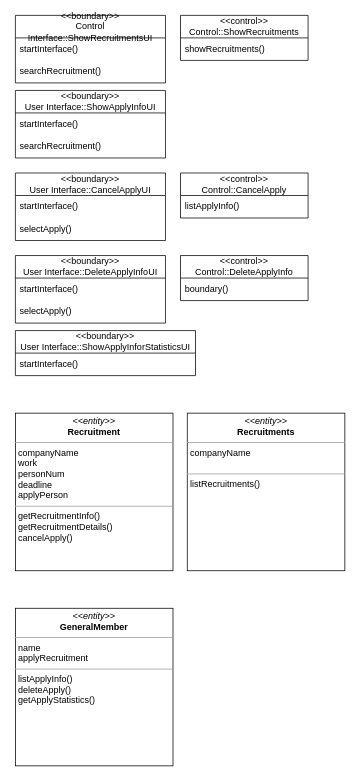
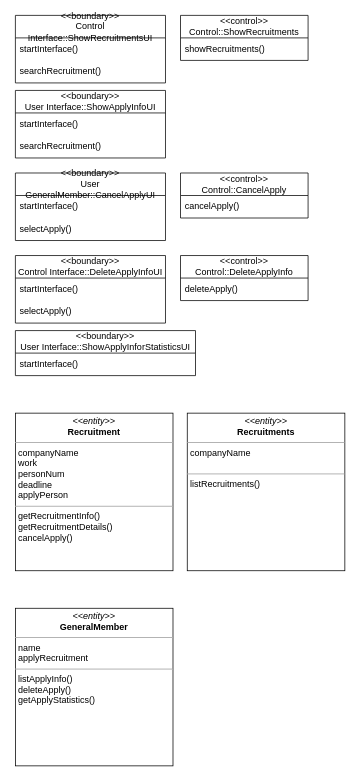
  <mxCell id="0" />
  <mxCell id="1" parent="0" />
  <mxCell id="2" value="&amp;lt;&amp;lt;boundary&amp;gt;&amp;gt;&lt;br&gt;Control Interface::ShowRecruitmentsUI" style="swimlane;fontStyle=0;childLayout=stackLayout;horizontal=1;startSize=30;horizontalStack=0;resizeParent=1;resizeParentMax=0;resizeLast=0;collapsible=1;marginBottom=0;whiteSpace=wrap;html=1;" parent="1" vertex="1"><mxGeometry x="20" y="20" width="200" height="90" as="geometry" /></mxCell>
  <mxCell id="3" value="startInterface()" style="text;strokeColor=none;fillColor=none;align=left;verticalAlign=middle;spacingLeft=4;spacingRight=4;overflow=hidden;points=[[0,0.5],[1,0.5]];portConstraint=eastwest;rotatable=0;whiteSpace=wrap;html=1;" parent="2" vertex="1"><mxGeometry y="30" width="200" height="30" as="geometry" /></mxCell>
  <mxCell id="4" value="searchRecruitment()" style="text;strokeColor=none;fillColor=none;align=left;verticalAlign=middle;spacingLeft=4;spacingRight=4;overflow=hidden;points=[[0,0.5],[1,0.5]];portConstraint=eastwest;rotatable=0;whiteSpace=wrap;html=1;" parent="2" vertex="1"><mxGeometry y="60" width="200" height="30" as="geometry" /></mxCell>
  <mxCell id="5" value="&amp;lt;&amp;lt;control&amp;gt;&amp;gt;&lt;br&gt;Control::ShowRecruitments" style="swimlane;fontStyle=0;childLayout=stackLayout;horizontal=1;startSize=30;horizontalStack=0;resizeParent=1;resizeParentMax=0;resizeLast=0;collapsible=1;marginBottom=0;whiteSpace=wrap;html=1;" parent="1" vertex="1"><mxGeometry x="240" y="20" width="170" height="60" as="geometry" /></mxCell>
  <mxCell id="6" value="showRecruitments()" style="text;strokeColor=none;fillColor=none;align=left;verticalAlign=middle;spacingLeft=4;spacingRight=4;overflow=hidden;points=[[0,0.5],[1,0.5]];portConstraint=eastwest;rotatable=0;whiteSpace=wrap;html=1;" parent="5" vertex="1"><mxGeometry y="30" width="170" height="30" as="geometry" /></mxCell>
  <mxCell id="7" value="&lt;p style=&quot;margin:0px;margin-top:4px;text-align:center;&quot;&gt;&lt;i&gt;&amp;lt;&amp;lt;entity&amp;gt;&amp;gt;&lt;/i&gt;&lt;br&gt;&lt;b&gt;Recruitment&lt;/b&gt;&lt;/p&gt;&lt;hr size=&quot;1&quot;&gt;&lt;p style=&quot;margin:0px;margin-left:4px;&quot;&gt;&lt;span style=&quot;background-color: initial;&quot;&gt;companyName&lt;/span&gt;&lt;br&gt;&lt;/p&gt;&lt;p style=&quot;margin:0px;margin-left:4px;&quot;&gt;&lt;span style=&quot;background-color: initial;&quot;&gt;work&lt;/span&gt;&lt;/p&gt;&lt;p style=&quot;margin:0px;margin-left:4px;&quot;&gt;&lt;span style=&quot;background-color: initial;&quot;&gt;personNum&lt;/span&gt;&lt;/p&gt;&lt;p style=&quot;margin:0px;margin-left:4px;&quot;&gt;deadline&lt;/p&gt;&lt;p style=&quot;margin:0px;margin-left:4px;&quot;&gt;applyPerson&lt;/p&gt;&lt;hr size=&quot;1&quot;&gt;&lt;p style=&quot;margin:0px;margin-left:4px;&quot;&gt;getRecruitmentInfo()&lt;/p&gt;&lt;p style=&quot;margin:0px;margin-left:4px;&quot;&gt;getRecruitmentDetails()&lt;/p&gt;&lt;p style=&quot;margin:0px;margin-left:4px;&quot;&gt;cancelApply()&lt;/p&gt;" style="verticalAlign=top;align=left;overflow=fill;fontSize=12;fontFamily=Helvetica;html=1;" parent="1" vertex="1"><mxGeometry x="20" y="550" width="210" height="210" as="geometry" /></mxCell>
  <mxCell id="8" value="&lt;p style=&quot;margin:0px;margin-top:4px;text-align:center;&quot;&gt;&lt;i&gt;&amp;lt;&amp;lt;entity&amp;gt;&amp;gt;&lt;/i&gt;&lt;br&gt;&lt;b&gt;Recruitments&lt;/b&gt;&lt;/p&gt;&lt;hr size=&quot;1&quot;&gt;&lt;p style=&quot;margin:0px;margin-left:4px;&quot;&gt;companyName&lt;/p&gt;&lt;p style=&quot;margin:0px;margin-left:4px;&quot;&gt;&lt;br&gt;&lt;/p&gt;&lt;hr size=&quot;1&quot;&gt;&lt;p style=&quot;margin:0px;margin-left:4px;&quot;&gt;listRecruitments()&lt;/p&gt;&lt;p style=&quot;margin:0px;margin-left:4px;&quot;&gt;&lt;br&gt;&lt;/p&gt;" style="verticalAlign=top;align=left;overflow=fill;fontSize=12;fontFamily=Helvetica;html=1;" parent="1" vertex="1"><mxGeometry x="249" y="550" width="210" height="210" as="geometry" /></mxCell>
  <mxCell id="9" value="&amp;lt;&amp;lt;boundary&amp;gt;&amp;gt;&lt;br&gt;User Interface::ShowApplyInfoUI" style="swimlane;fontStyle=0;childLayout=stackLayout;horizontal=1;startSize=30;horizontalStack=0;resizeParent=1;resizeParentMax=0;resizeLast=0;collapsible=1;marginBottom=0;whiteSpace=wrap;html=1;" parent="1" vertex="1"><mxGeometry x="20" y="120" width="200" height="90" as="geometry" /></mxCell>
  <mxCell id="10" value="startInterface()" style="text;strokeColor=none;fillColor=none;align=left;verticalAlign=middle;spacingLeft=4;spacingRight=4;overflow=hidden;points=[[0,0.5],[1,0.5]];portConstraint=eastwest;rotatable=0;whiteSpace=wrap;html=1;" parent="9" vertex="1"><mxGeometry y="30" width="200" height="30" as="geometry" /></mxCell>
  <mxCell id="11" value="searchRecruitment()" style="text;strokeColor=none;fillColor=none;align=left;verticalAlign=middle;spacingLeft=4;spacingRight=4;overflow=hidden;points=[[0,0.5],[1,0.5]];portConstraint=eastwest;rotatable=0;whiteSpace=wrap;html=1;" parent="9" vertex="1"><mxGeometry y="60" width="200" height="30" as="geometry" /></mxCell>
  <mxCell id="12" value="&lt;p style=&quot;margin:0px;margin-top:4px;text-align:center;&quot;&gt;&lt;i&gt;&amp;lt;&amp;lt;entity&amp;gt;&amp;gt;&lt;/i&gt;&lt;br&gt;&lt;b&gt;GeneralMember&lt;/b&gt;&lt;/p&gt;&lt;hr size=&quot;1&quot;&gt;&lt;p style=&quot;margin:0px;margin-left:4px;&quot;&gt;name&lt;/p&gt;&lt;p style=&quot;margin:0px;margin-left:4px;&quot;&gt;applyRecruitment&lt;/p&gt;&lt;hr size=&quot;1&quot;&gt;&lt;p style=&quot;margin:0px;margin-left:4px;&quot;&gt;listApplyInfo()&lt;/p&gt;&lt;p style=&quot;margin:0px;margin-left:4px;&quot;&gt;deleteApply()&lt;/p&gt;&lt;p style=&quot;margin:0px;margin-left:4px;&quot;&gt;getApplyStatistics()&lt;/p&gt;" style="verticalAlign=top;align=left;overflow=fill;fontSize=12;fontFamily=Helvetica;html=1;" parent="1" vertex="1"><mxGeometry x="20" y="810" width="210" height="210" as="geometry" /></mxCell>
- <mxCell id="13" value="&amp;lt;&amp;lt;boundary&amp;gt;&amp;gt;&lt;br&gt;User Interface::CancelApplyUI" style="swimlane;fontStyle=0;childLayout=stackLayout;horizontal=1;startSize=30;horizontalStack=0;resizeParent=1;resizeParentMax=0;resizeLast=0;collapsible=1;marginBottom=0;whiteSpace=wrap;html=1;" parent="1" vertex="1"><mxGeometry x="20" y="230" width="200" height="90" as="geometry" /></mxCell>
+ <mxCell id="13" value="&amp;lt;&amp;lt;boundary&amp;gt;&amp;gt;&lt;br&gt;User GeneralMember::CancelApplyUI" style="swimlane;fontStyle=0;childLayout=stackLayout;horizontal=1;startSize=30;horizontalStack=0;resizeParent=1;resizeParentMax=0;resizeLast=0;collapsible=1;marginBottom=0;whiteSpace=wrap;html=1;" parent="1" vertex="1"><mxGeometry x="20" y="230" width="200" height="90" as="geometry" /></mxCell>
  <mxCell id="14" value="startInterface()" style="text;strokeColor=none;fillColor=none;align=left;verticalAlign=middle;spacingLeft=4;spacingRight=4;overflow=hidden;points=[[0,0.5],[1,0.5]];portConstraint=eastwest;rotatable=0;whiteSpace=wrap;html=1;" parent="13" vertex="1"><mxGeometry y="30" width="200" height="30" as="geometry" /></mxCell>
  <mxCell id="15" value="selectApply()" style="text;strokeColor=none;fillColor=none;align=left;verticalAlign=middle;spacingLeft=4;spacingRight=4;overflow=hidden;points=[[0,0.5],[1,0.5]];portConstraint=eastwest;rotatable=0;whiteSpace=wrap;html=1;" parent="13" vertex="1"><mxGeometry y="60" width="200" height="30" as="geometry" /></mxCell>
  <mxCell id="16" value="&amp;lt;&amp;lt;control&amp;gt;&amp;gt;&lt;br&gt;Control::CancelApply" style="swimlane;fontStyle=0;childLayout=stackLayout;horizontal=1;startSize=30;horizontalStack=0;resizeParent=1;resizeParentMax=0;resizeLast=0;collapsible=1;marginBottom=0;whiteSpace=wrap;html=1;" parent="1" vertex="1"><mxGeometry x="240" y="230" width="170" height="60" as="geometry"><mxRectangle x="290" y="330" width="150" height="40" as="alternateBounds" /></mxGeometry></mxCell>
- <mxCell id="17" value="listApplyInfo()" style="text;strokeColor=none;fillColor=none;align=left;verticalAlign=middle;spacingLeft=4;spacingRight=4;overflow=hidden;points=[[0,0.5],[1,0.5]];portConstraint=eastwest;rotatable=0;whiteSpace=wrap;html=1;" parent="16" vertex="1"><mxGeometry y="30" width="170" height="30" as="geometry" /></mxCell>
- <mxCell id="18" value="&amp;lt;&amp;lt;boundary&amp;gt;&amp;gt;&lt;br&gt;User Interface::DeleteApplyInfoUI" style="swimlane;fontStyle=0;childLayout=stackLayout;horizontal=1;startSize=30;horizontalStack=0;resizeParent=1;resizeParentMax=0;resizeLast=0;collapsible=1;marginBottom=0;whiteSpace=wrap;html=1;" parent="1" vertex="1"><mxGeometry x="20" y="340" width="200" height="90" as="geometry" /></mxCell>
+ <mxCell id="17" value="cancelApply()" style="text;strokeColor=none;fillColor=none;align=left;verticalAlign=middle;spacingLeft=4;spacingRight=4;overflow=hidden;points=[[0,0.5],[1,0.5]];portConstraint=eastwest;rotatable=0;whiteSpace=wrap;html=1;" parent="16" vertex="1"><mxGeometry y="30" width="170" height="30" as="geometry" /></mxCell>
+ <mxCell id="18" value="&amp;lt;&amp;lt;boundary&amp;gt;&amp;gt;&lt;br&gt;Control Interface::DeleteApplyInfoUI" style="swimlane;fontStyle=0;childLayout=stackLayout;horizontal=1;startSize=30;horizontalStack=0;resizeParent=1;resizeParentMax=0;resizeLast=0;collapsible=1;marginBottom=0;whiteSpace=wrap;html=1;" parent="1" vertex="1"><mxGeometry x="20" y="340" width="200" height="90" as="geometry" /></mxCell>
  <mxCell id="19" value="startInterface()" style="text;strokeColor=none;fillColor=none;align=left;verticalAlign=middle;spacingLeft=4;spacingRight=4;overflow=hidden;points=[[0,0.5],[1,0.5]];portConstraint=eastwest;rotatable=0;whiteSpace=wrap;html=1;" parent="18" vertex="1"><mxGeometry y="30" width="200" height="30" as="geometry" /></mxCell>
  <mxCell id="20" value="selectApply()" style="text;strokeColor=none;fillColor=none;align=left;verticalAlign=middle;spacingLeft=4;spacingRight=4;overflow=hidden;points=[[0,0.5],[1,0.5]];portConstraint=eastwest;rotatable=0;whiteSpace=wrap;html=1;" parent="18" vertex="1"><mxGeometry y="60" width="200" height="30" as="geometry" /></mxCell>
  <mxCell id="21" value="&amp;lt;&amp;lt;control&amp;gt;&amp;gt;&lt;br&gt;Control::DeleteApplyInfo" style="swimlane;fontStyle=0;childLayout=stackLayout;horizontal=1;startSize=30;horizontalStack=0;resizeParent=1;resizeParentMax=0;resizeLast=0;collapsible=1;marginBottom=0;whiteSpace=wrap;html=1;" parent="1" vertex="1"><mxGeometry x="240" y="340" width="170" height="60" as="geometry" /></mxCell>
- <mxCell id="22" value="boundary()" style="text;strokeColor=none;fillColor=none;align=left;verticalAlign=middle;spacingLeft=4;spacingRight=4;overflow=hidden;points=[[0,0.5],[1,0.5]];portConstraint=eastwest;rotatable=0;whiteSpace=wrap;html=1;" parent="21" vertex="1"><mxGeometry y="30" width="170" height="30" as="geometry" /></mxCell>
+ <mxCell id="22" value="deleteApply()" style="text;strokeColor=none;fillColor=none;align=left;verticalAlign=middle;spacingLeft=4;spacingRight=4;overflow=hidden;points=[[0,0.5],[1,0.5]];portConstraint=eastwest;rotatable=0;whiteSpace=wrap;html=1;" parent="21" vertex="1"><mxGeometry y="30" width="170" height="30" as="geometry" /></mxCell>
  <mxCell id="23" value="&amp;lt;&amp;lt;boundary&amp;gt;&amp;gt;&lt;br&gt;User Interface::ShowApplyInforStatisticsUI" style="swimlane;fontStyle=0;childLayout=stackLayout;horizontal=1;startSize=30;horizontalStack=0;resizeParent=1;resizeParentMax=0;resizeLast=0;collapsible=1;marginBottom=0;whiteSpace=wrap;html=1;" parent="1" vertex="1"><mxGeometry x="20" y="440" width="240" height="60" as="geometry" /></mxCell>
  <mxCell id="24" value="startInterface()" style="text;strokeColor=none;fillColor=none;align=left;verticalAlign=middle;spacingLeft=4;spacingRight=4;overflow=hidden;points=[[0,0.5],[1,0.5]];portConstraint=eastwest;rotatable=0;whiteSpace=wrap;html=1;" parent="23" vertex="1"><mxGeometry y="30" width="240" height="30" as="geometry" /></mxCell>
